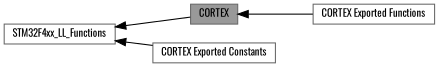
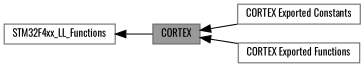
  digraph {
    fontname=Oswald
    rankdir=LR
    node [color=grey40 fillcolor=white fontname=Oswald fontsize=10 shape=box style=filled]
    edge [dir=back fontname=Oswald fontsize=10 labelfontname=Helvetica labelfontsize=10 shape=plaintext style=solid]
    n1 [color=gray40 fillcolor=grey60 fontcolor=black height=0.2 label=CORTEX width=0.4]
    n2 [height=0.2 label="CORTEX Exported Constants" width=0.4]
    n3 [height=0.2 label="CORTEX Exported Functions" width=0.4]
    n4 [height=0.2 label=STM32F4xx_LL_Functions width=0.4]
-   n4 -> n2
+   n1 -> n2
    n1 -> n3
    n4 -> n1
  }
